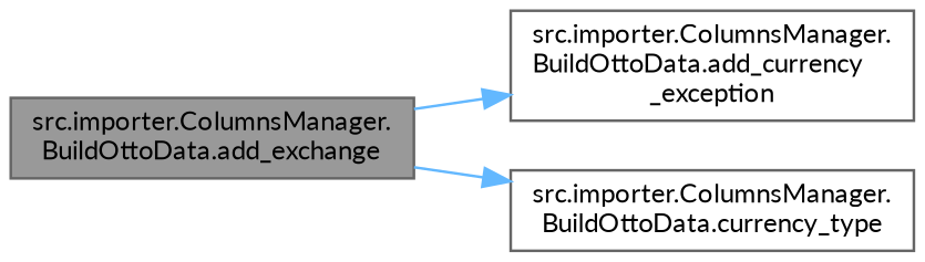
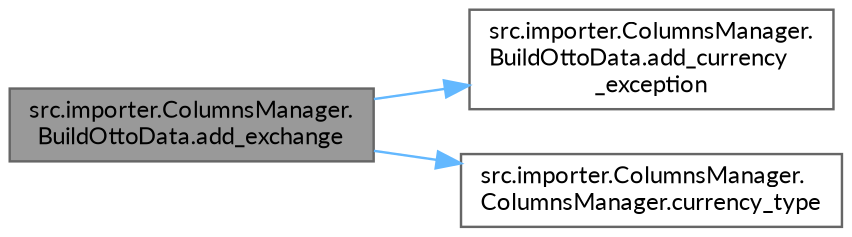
  digraph {
    rankdir=LR
    fontname=Lato
    node [color=grey40 fillcolor=white fontname=Lato fontsize=10 shape=box style=filled]
    edge [color=steelblue1 fontname=Lato fontsize=10 labelfontname=Helvetica labelfontsize=10 style=solid]
    n1 [color=gray40 fillcolor=grey60 fontcolor=black height=0.2 label="src.importer.ColumnsManager.\lBuildOttoData.add_exchange" width=0.4]
    n2 [height=0.2 label="src.importer.ColumnsManager.\lBuildOttoData.add_currency\l_exception" width=0.4]
-   n3 [height=0.2 label="src.importer.ColumnsManager.\lBuildOttoData.currency_type" width=0.4]
+   n3 [height=0.2 label="src.importer.ColumnsManager.\lColumnsManager.currency_type" width=0.4]
    n1 -> n2
    n1 -> n3
  }
